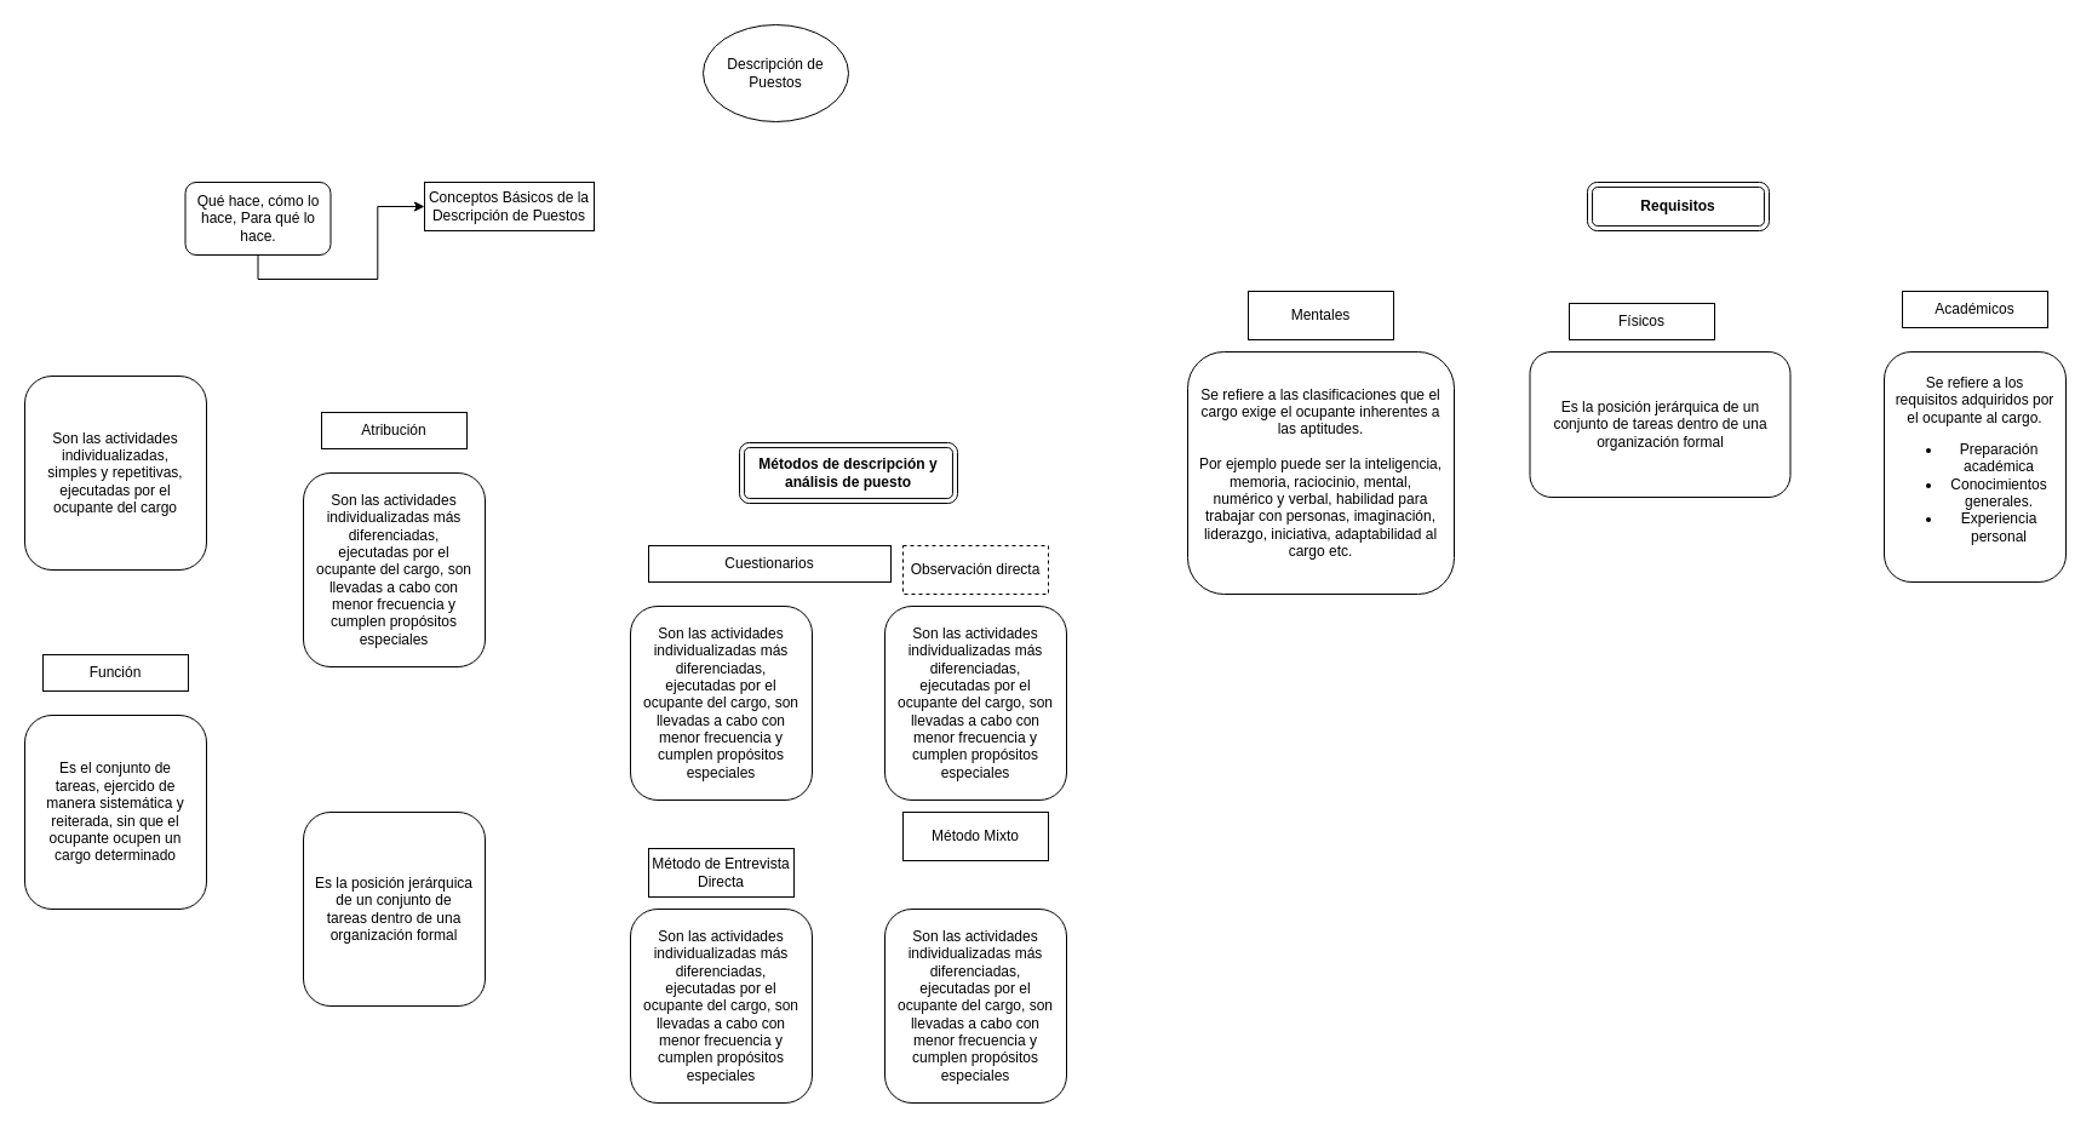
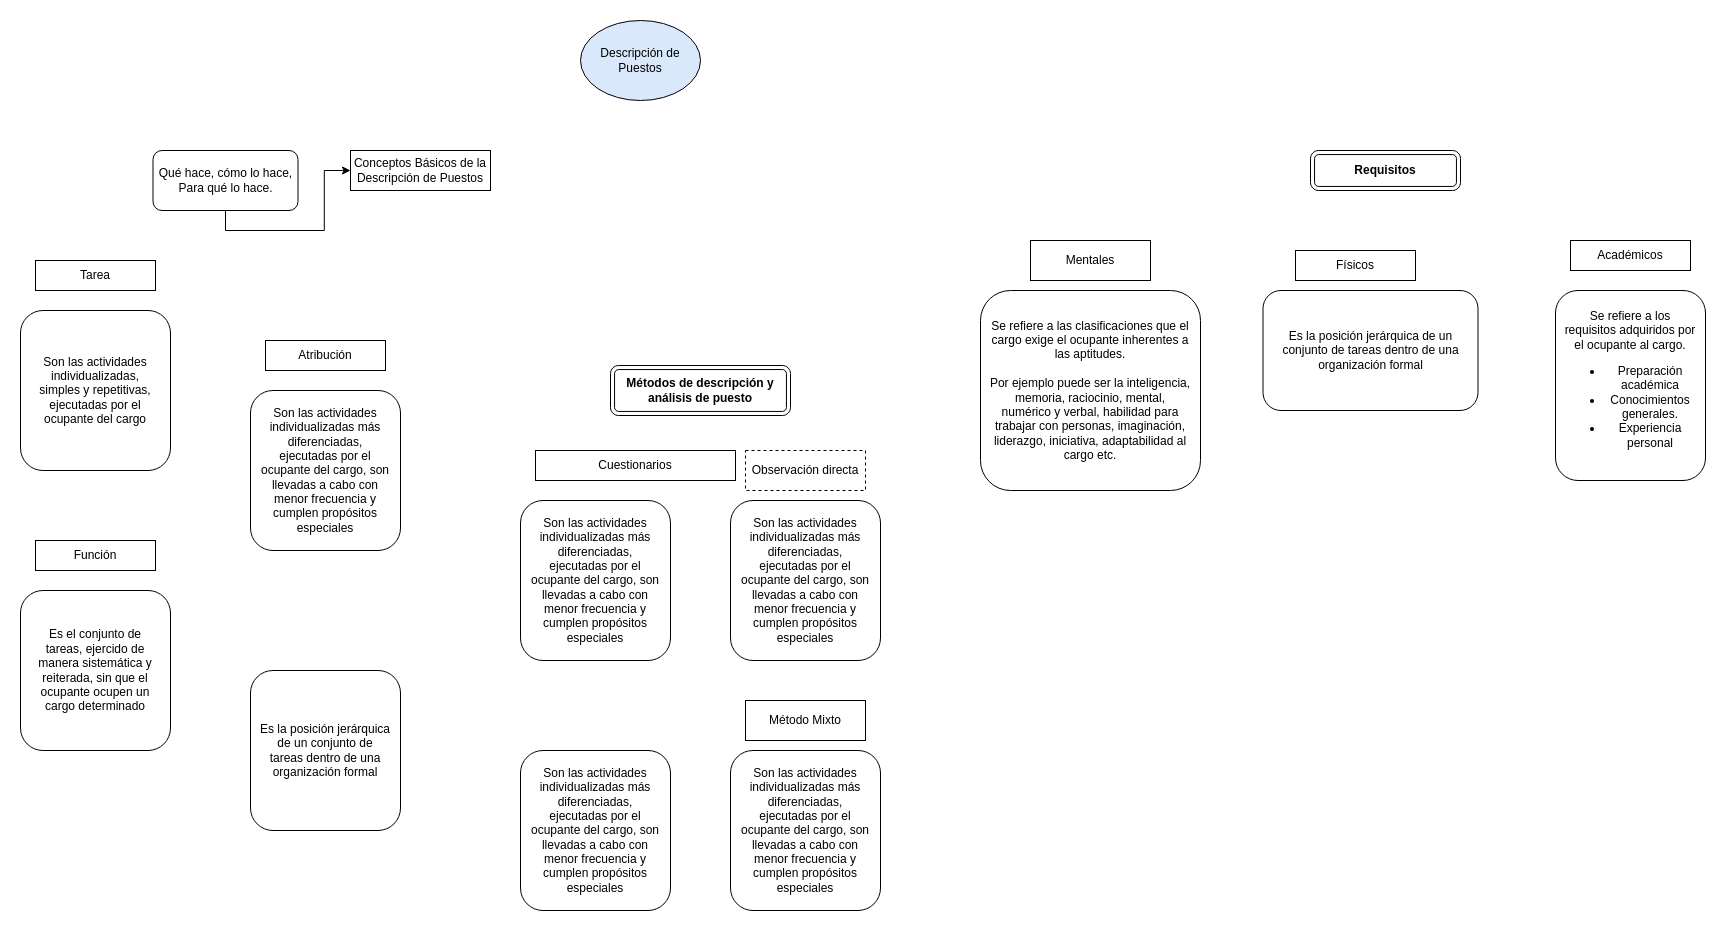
  <mxCell id="0" />
  <mxCell id="1" parent="0" />
- <mxCell id="2" value="Descripción de Puestos" style="ellipse;whiteSpace=wrap;html=1;" vertex="1" parent="1"><mxGeometry x="580" y="20" width="120" height="80" as="geometry" /></mxCell>
+ <mxCell id="2" value="Descripción de Puestos" style="ellipse;whiteSpace=wrap;html=1;fillColor=#dae8fc;" vertex="1" parent="1"><mxGeometry x="580" y="20" width="120" height="80" as="geometry" /></mxCell>
  <mxCell id="3" value="Conceptos Básicos de la Descripción de Puestos" style="rounded=0;whiteSpace=wrap;html=1;" vertex="1" parent="1"><mxGeometry x="350" y="150" width="140" height="40" as="geometry" /></mxCell>
+ <mxCell id="4" value="Tarea" style="rounded=0;whiteSpace=wrap;html=1;" vertex="1" parent="1"><mxGeometry x="35" y="260" width="120" height="30" as="geometry" /></mxCell>
  <mxCell id="5" value="Atribución" style="rounded=0;whiteSpace=wrap;html=1;" vertex="1" parent="1"><mxGeometry x="265" y="340" width="120" height="30" as="geometry" /></mxCell>
  <mxCell id="6" value="Son las actividades individualizadas, simples y repetitivas, ejecutadas por el ocupante del cargo" style="rounded=1;whiteSpace=wrap;html=1;spacing=10;" vertex="1" parent="1"><mxGeometry x="20" y="310" width="150" height="160" as="geometry" /></mxCell>
  <mxCell id="7" value="Son las actividades individualizadas más diferenciadas, ejecutadas por el ocupante del cargo, son llevadas a cabo con menor frecuencia y cumplen propósitos especiales" style="rounded=1;whiteSpace=wrap;html=1;spacing=10;" vertex="1" parent="1"><mxGeometry x="250" y="390" width="150" height="160" as="geometry" /></mxCell>
  <mxCell id="8" value="Función" style="rounded=0;whiteSpace=wrap;html=1;" vertex="1" parent="1"><mxGeometry x="35" y="540" width="120" height="30" as="geometry" /></mxCell>
  <mxCell id="9" value="Es el conjunto de tareas, ejercido de manera sistemática y reiterada, sin que el ocupante ocupen un cargo determinado" style="rounded=1;whiteSpace=wrap;html=1;spacing=10;" vertex="1" parent="1"><mxGeometry x="20" y="590" width="150" height="160" as="geometry" /></mxCell>
  <mxCell id="10" value="Es la posición jerárquica de un conjunto de tareas dentro de una organización formal" style="rounded=1;whiteSpace=wrap;html=1;spacing=10;" vertex="1" parent="1"><mxGeometry x="250" y="670" width="150" height="160" as="geometry" /></mxCell>
  <mxCell id="11" style="edgeStyle=orthogonalEdgeStyle;rounded=0;orthogonalLoop=1;jettySize=auto;html=1;exitX=0.5;exitY=1;exitDx=0;exitDy=0;" edge="1" parent="1" source="12" target="3"><mxGeometry relative="1" as="geometry" /></mxCell>
- <mxCell id="12" value="Qué hace, cómo lo hace, Para qué lo hace." style="rounded=1;whiteSpace=wrap;html=1;" vertex="1" parent="1"><mxGeometry x="152.5" y="150" width="120" height="60" as="geometry" /></mxCell>
+ <mxCell id="12" value="Qué hace, cómo lo hace, Para qué lo hace." style="rounded=1;whiteSpace=wrap;html=1;" vertex="1" parent="1"><mxGeometry x="152.5" y="150" width="145" height="60" as="geometry" /></mxCell>
  <mxCell id="13" value="&lt;b&gt;Requisitos&lt;/b&gt;" style="verticalLabelPosition=center;verticalAlign=middle;html=1;shape=mxgraph.basic.rounded_frame;dx=4.06;align=center;horizontal=1;textDirection=ltr;whiteSpace=wrap;" vertex="1" parent="1"><mxGeometry x="1310" y="150" width="150" height="40" as="geometry" /></mxCell>
  <mxCell id="14" value="Mentales" style="rounded=0;whiteSpace=wrap;html=1;" vertex="1" parent="1"><mxGeometry x="1030" y="240" width="120" height="40" as="geometry" /></mxCell>
  <mxCell id="15" value="Se refiere a las clasificaciones que el cargo exige el ocupante inherentes a las aptitudes.&lt;br&gt;&lt;br&gt;Por ejemplo puede ser la inteligencia, memoria, raciocinio, mental, numérico y verbal, habilidad para trabajar con personas, imaginación, liderazgo, iniciativa, adaptabilidad al cargo etc." style="rounded=1;whiteSpace=wrap;html=1;spacing=10;" vertex="1" parent="1"><mxGeometry x="980" y="290" width="220" height="200" as="geometry" /></mxCell>
  <mxCell id="16" value="Físicos" style="rounded=0;whiteSpace=wrap;html=1;" vertex="1" parent="1"><mxGeometry x="1295" y="250" width="120" height="30" as="geometry" /></mxCell>
  <mxCell id="17" value="Es la posición jerárquica de un conjunto de tareas dentro de una organización formal" style="rounded=1;whiteSpace=wrap;html=1;spacing=10;" vertex="1" parent="1"><mxGeometry x="1262.5" y="290" width="215" height="120" as="geometry" /></mxCell>
  <mxCell id="18" value="Académicos" style="rounded=0;whiteSpace=wrap;html=1;" vertex="1" parent="1"><mxGeometry x="1570" y="240" width="120" height="30" as="geometry" /></mxCell>
  <mxCell id="19" value="Se refiere a los requisitos adquiridos por el ocupante al cargo.&lt;br&gt;&lt;ul&gt;&lt;li&gt;Preparación académica&lt;/li&gt;&lt;li&gt;Conocimientos generales.&lt;/li&gt;&lt;li&gt;Experiencia personal&lt;/li&gt;&lt;/ul&gt;" style="rounded=1;whiteSpace=wrap;html=1;spacing=10;" vertex="1" parent="1"><mxGeometry x="1555" y="290" width="150" height="190" as="geometry" /></mxCell>
  <mxCell id="20" value="&lt;b&gt;Métodos de descripción y análisis de puesto&lt;/b&gt;" style="verticalLabelPosition=center;verticalAlign=middle;html=1;shape=mxgraph.basic.rounded_frame;dx=4.06;align=center;horizontal=1;textDirection=ltr;whiteSpace=wrap;" vertex="1" parent="1"><mxGeometry x="610" y="365" width="180" height="50" as="geometry" /></mxCell>
  <mxCell id="21" value="Cuestionarios" style="rounded=0;whiteSpace=wrap;html=1;" vertex="1" parent="1"><mxGeometry x="535" y="450" width="200" height="30" as="geometry" /></mxCell>
  <mxCell id="22" value="Son las actividades individualizadas más diferenciadas, ejecutadas por el ocupante del cargo, son llevadas a cabo con menor frecuencia y cumplen propósitos especiales" style="rounded=1;whiteSpace=wrap;html=1;spacing=10;" vertex="1" parent="1"><mxGeometry x="520" y="500" width="150" height="160" as="geometry" /></mxCell>
  <mxCell id="23" value="Observación directa" style="rounded=0;whiteSpace=wrap;html=1;dashed=1;" vertex="1" parent="1"><mxGeometry x="745" y="450" width="120" height="40" as="geometry" /></mxCell>
  <mxCell id="24" value="Son las actividades individualizadas más diferenciadas, ejecutadas por el ocupante del cargo, son llevadas a cabo con menor frecuencia y cumplen propósitos especiales" style="rounded=1;whiteSpace=wrap;html=1;spacing=10;" vertex="1" parent="1"><mxGeometry x="730" y="500" width="150" height="160" as="geometry" /></mxCell>
- <mxCell id="25" value="Método de Entrevista Directa" style="rounded=0;whiteSpace=wrap;html=1;" vertex="1" parent="1"><mxGeometry x="535" y="700" width="120" height="40" as="geometry" /></mxCell>
  <mxCell id="26" value="Son las actividades individualizadas más diferenciadas, ejecutadas por el ocupante del cargo, son llevadas a cabo con menor frecuencia y cumplen propósitos especiales" style="rounded=1;whiteSpace=wrap;html=1;spacing=10;" vertex="1" parent="1"><mxGeometry x="520" y="750" width="150" height="160" as="geometry" /></mxCell>
- <mxCell id="27" value="Método Mixto" style="rounded=0;whiteSpace=wrap;html=1;" vertex="1" parent="1"><mxGeometry x="745" y="670" width="120" height="40" as="geometry" /></mxCell>
+ <mxCell id="27" value="Método Mixto" style="rounded=0;whiteSpace=wrap;html=1;" vertex="1" parent="1"><mxGeometry x="745" y="700" width="120" height="40" as="geometry" /></mxCell>
  <mxCell id="28" value="Son las actividades individualizadas más diferenciadas, ejecutadas por el ocupante del cargo, son llevadas a cabo con menor frecuencia y cumplen propósitos especiales" style="rounded=1;whiteSpace=wrap;html=1;spacing=10;" vertex="1" parent="1"><mxGeometry x="730" y="750" width="150" height="160" as="geometry" /></mxCell>
